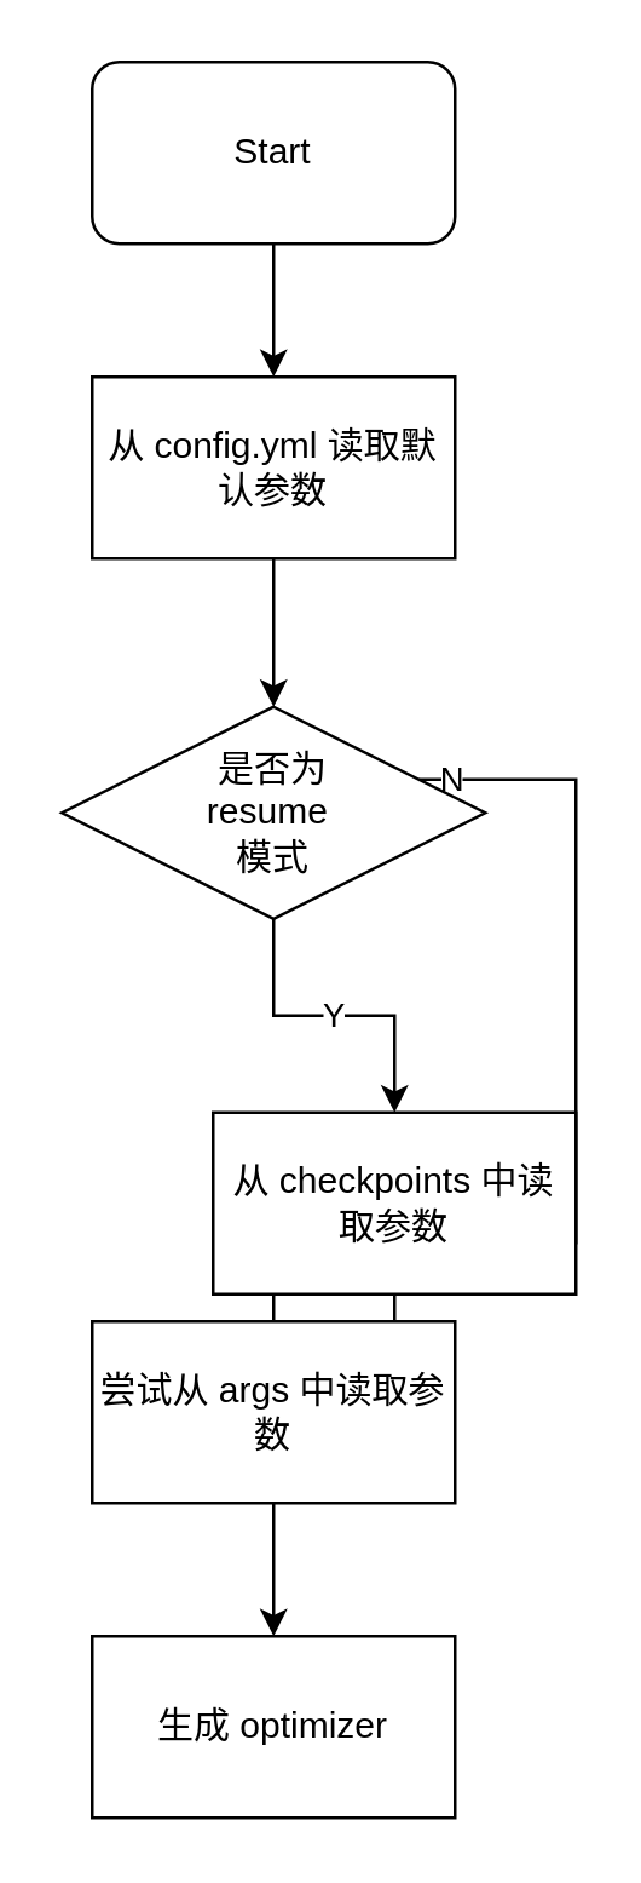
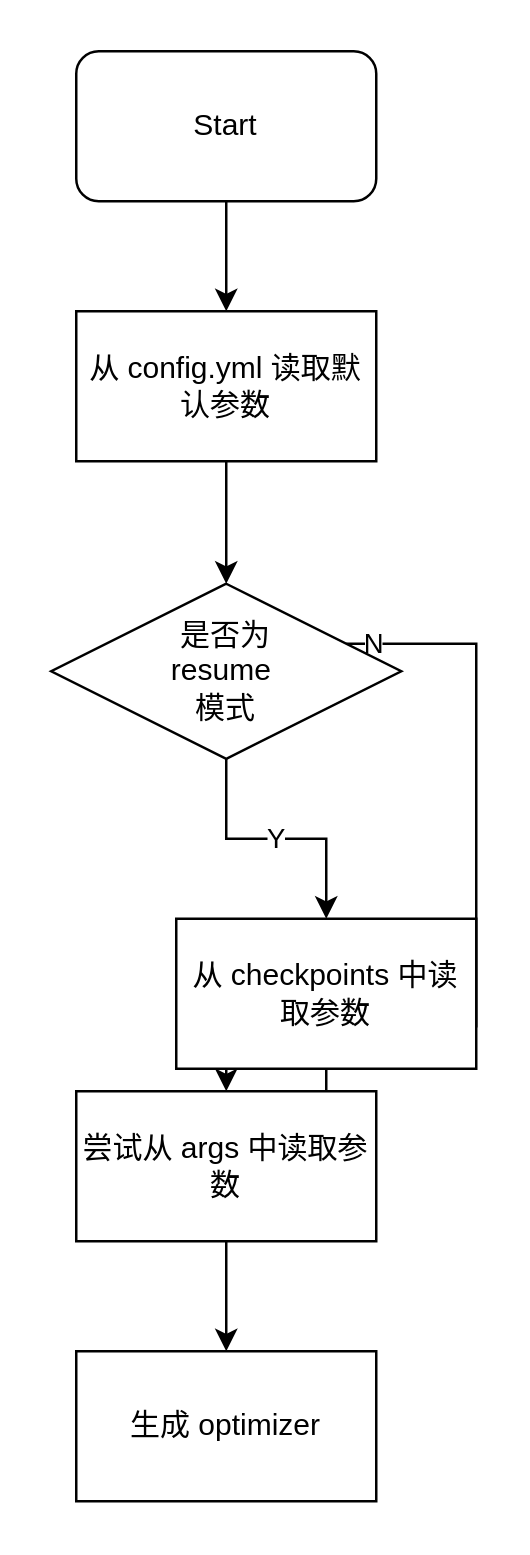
  <mxCell id="0" />
  <mxCell id="1" parent="0" />
  <mxCell id="2" style="edgeStyle=orthogonalEdgeStyle;rounded=0;orthogonalLoop=1;jettySize=auto;html=1;" edge="1" parent="1" source="3" target="5"><mxGeometry relative="1" as="geometry" /></mxCell>
  <mxCell id="3" value="Start" style="rounded=1;whiteSpace=wrap;html=1;" vertex="1" parent="1"><mxGeometry x="30" y="20" width="120" height="60" as="geometry" /></mxCell>
  <mxCell id="4" style="edgeStyle=orthogonalEdgeStyle;rounded=0;orthogonalLoop=1;jettySize=auto;html=1;" edge="1" parent="1" source="5" target="8"><mxGeometry relative="1" as="geometry" /></mxCell>
  <mxCell id="5" value="从 config.yml 读取默认参数" style="whiteSpace=wrap;html=1;rounded=1;arcSize=0;" vertex="1" parent="1"><mxGeometry x="30" y="124" width="120" height="60" as="geometry" /></mxCell>
  <mxCell id="6" value="Y" style="edgeStyle=orthogonalEdgeStyle;rounded=0;orthogonalLoop=1;jettySize=auto;html=1;" edge="1" parent="1" source="8" target="10"><mxGeometry relative="1" as="geometry" /></mxCell>
- <mxCell id="7" value="N" style="edgeStyle=orthogonalEdgeStyle;rounded=0;orthogonalLoop=1;jettySize=auto;html=1;endArrow=none;" edge="1" parent="1" source="8" target="12"><mxGeometry x="-0.936" relative="1" as="geometry"><Array as="points"><mxPoint x="190" y="257" /><mxPoint x="190" y="410" /><mxPoint x="90" y="410" /></Array><mxPoint as="offset" /></mxGeometry></mxCell>
+ <mxCell id="7" value="N" style="edgeStyle=orthogonalEdgeStyle;rounded=0;orthogonalLoop=1;jettySize=auto;html=1;" edge="1" parent="1" source="8" target="12"><mxGeometry x="-0.936" relative="1" as="geometry"><Array as="points"><mxPoint x="190" y="257" /><mxPoint x="190" y="410" /><mxPoint x="90" y="410" /></Array><mxPoint as="offset" /></mxGeometry></mxCell>
  <mxCell id="8" value="是否为 &lt;br&gt;resume&amp;nbsp;&lt;br&gt;模式" style="rhombus;whiteSpace=wrap;html=1;" vertex="1" parent="1"><mxGeometry x="20" y="233" width="140" height="70" as="geometry" /></mxCell>
  <mxCell id="9" style="edgeStyle=orthogonalEdgeStyle;rounded=0;orthogonalLoop=1;jettySize=auto;html=1;entryX=0.5;entryY=0;entryDx=0;entryDy=0;" edge="1" parent="1" source="10" target="12"><mxGeometry relative="1" as="geometry" /></mxCell>
  <mxCell id="10" value="从 checkpoints 中读取参数" style="whiteSpace=wrap;html=1;rounded=1;arcSize=0;" vertex="1" parent="1"><mxGeometry x="70" y="367" width="120" height="60" as="geometry" /></mxCell>
  <mxCell id="11" value="" style="edgeStyle=orthogonalEdgeStyle;rounded=0;orthogonalLoop=1;jettySize=auto;html=1;" edge="1" parent="1" source="12" target="13"><mxGeometry relative="1" as="geometry" /></mxCell>
  <mxCell id="12" value="尝试从 args 中读取参数" style="whiteSpace=wrap;html=1;rounded=1;arcSize=0;" vertex="1" parent="1"><mxGeometry x="30" y="436" width="120" height="60" as="geometry" /></mxCell>
  <mxCell id="13" value="生成 optimizer" style="whiteSpace=wrap;html=1;rounded=1;arcSize=0;" vertex="1" parent="1"><mxGeometry x="30" y="540" width="120" height="60" as="geometry" /></mxCell>
